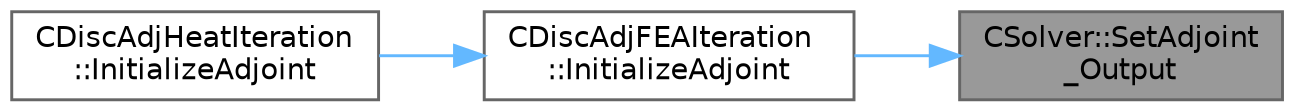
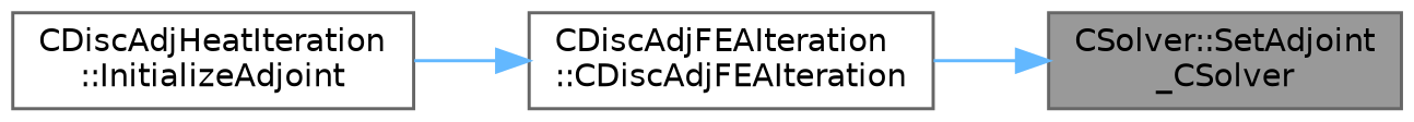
  digraph {
    rankdir=RL
    node [color=grey40 fillcolor=white fontname=Helvetica fontsize=10 shape=box style=filled]
    edge [color=steelblue1 dir=back fontname=Helvetica fontsize=10 labelfontname=Helvetica labelfontsize=10 style=solid]
-   n1 [color=gray40 fillcolor=grey60 fontcolor=black height=0.2 label="CSolver::SetAdjoint\l_Output" width=0.4]
-   n2 [height=0.2 label="CDiscAdjFEAIteration\l::InitializeAdjoint" width=0.4]
+   n1 [color=gray40 fillcolor=grey60 fontcolor=black height=0.2 label="CSolver::SetAdjoint\l_CSolver" width=0.4]
+   n2 [height=0.2 label="CDiscAdjFEAIteration\l::CDiscAdjFEAIteration" width=0.4]
    n3 [height=0.2 label="CDiscAdjHeatIteration\l::InitializeAdjoint" width=0.4]
    n1 -> n2
    n2 -> n3
  }
